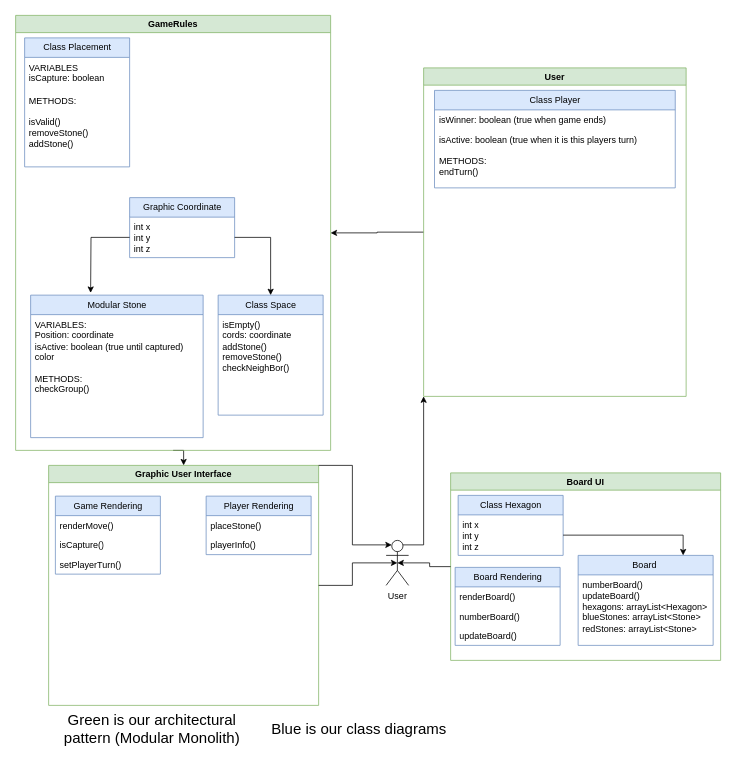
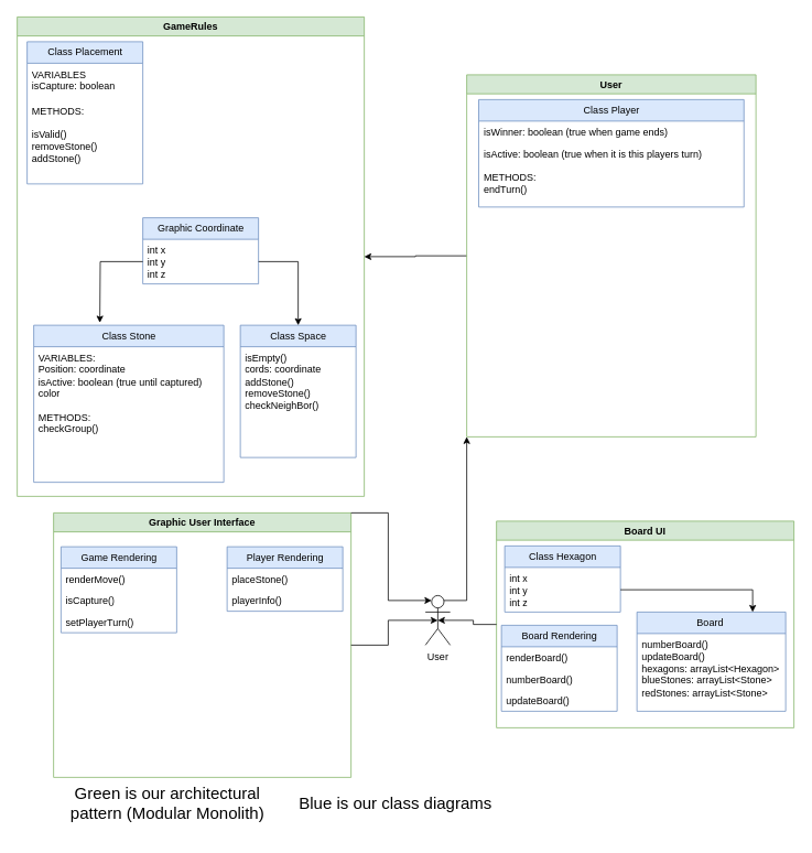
  <mxCell id="0" />
  <mxCell id="1" parent="0" />
- <mxCell id="2" style="edgeStyle=orthogonalEdgeStyle;rounded=0;orthogonalLoop=1;jettySize=auto;html=1;exitX=0.5;exitY=1;exitDx=0;exitDy=0;entryX=0.5;entryY=0;entryDx=0;entryDy=0;" parent="1" source="3" target="33" edge="1"><mxGeometry relative="1" as="geometry" /></mxCell>
  <mxCell id="3" value="GameRules" style="swimlane;startSize=23;fillColor=#d5e8d4;strokeColor=#82b366;" parent="1" vertex="1"><mxGeometry x="20" y="20" width="420" height="580" as="geometry" /></mxCell>
  <mxCell id="4" value="Class Placement" style="swimlane;fontStyle=0;childLayout=stackLayout;horizontal=1;startSize=26;fillColor=#dae8fc;horizontalStack=0;resizeParent=1;resizeParentMax=0;resizeLast=0;collapsible=1;marginBottom=0;html=1;strokeColor=#6c8ebf;" parent="3" vertex="1"><mxGeometry x="12" y="30" width="140" height="172" as="geometry"><mxRectangle x="12" y="30" width="130" height="30" as="alternateBounds" /></mxGeometry></mxCell>
  <mxCell id="5" value="&lt;div&gt;VARIABLES&lt;/div&gt;&lt;div&gt;isCapture: boolean&lt;/div&gt;&lt;div&gt;&lt;br&gt;&lt;/div&gt;" style="text;strokeColor=none;fillColor=none;align=left;verticalAlign=top;spacingLeft=4;spacingRight=4;overflow=hidden;rotatable=0;points=[[0,0.5],[1,0.5]];portConstraint=eastwest;whiteSpace=wrap;html=1;" parent="4" vertex="1"><mxGeometry y="26" width="140" height="44" as="geometry" /></mxCell>
  <mxCell id="6" value="&lt;div&gt;METHODS:&lt;/div&gt;&lt;div&gt;&lt;br&gt;&lt;/div&gt;i&lt;span style=&quot;background-color: transparent; color: light-dark(rgb(0, 0, 0), rgb(255, 255, 255));&quot;&gt;sValid()&lt;/span&gt;&lt;div&gt;removeStone()&lt;/div&gt;&lt;div&gt;addStone()&lt;/div&gt;&lt;div&gt;&lt;br&gt;&lt;div&gt;&lt;div&gt;&lt;div&gt;&lt;br&gt;&lt;/div&gt;&lt;div&gt;&lt;br&gt;&lt;/div&gt;&lt;div&gt;&lt;br&gt;&lt;/div&gt;&lt;/div&gt;&lt;/div&gt;&lt;/div&gt;" style="text;strokeColor=none;fillColor=none;align=left;verticalAlign=top;spacingLeft=4;spacingRight=4;overflow=hidden;rotatable=0;points=[[0,0.5],[1,0.5]];portConstraint=eastwest;whiteSpace=wrap;html=1;" parent="4" vertex="1"><mxGeometry y="70" width="140" height="102" as="geometry" /></mxCell>
  <mxCell id="7" value="" style="edgeStyle=orthogonalEdgeStyle;rounded=0;orthogonalLoop=1;jettySize=auto;html=1;" parent="3" edge="1"><mxGeometry relative="1" as="geometry"><mxPoint x="241" y="60" as="sourcePoint" /><mxPoint x="241" y="60" as="targetPoint" /></mxGeometry></mxCell>
- <mxCell id="8" value="Modular Stone" style="swimlane;fontStyle=0;childLayout=stackLayout;horizontal=1;startSize=26;fillColor=#dae8fc;horizontalStack=0;resizeParent=1;resizeParentMax=0;resizeLast=0;collapsible=1;marginBottom=0;html=1;strokeColor=#6c8ebf;" parent="3" vertex="1"><mxGeometry x="20" y="373" width="230" height="190" as="geometry"><mxRectangle x="12" y="30" width="130" height="30" as="alternateBounds" /></mxGeometry></mxCell>
+ <mxCell id="8" value="Class Stone" style="swimlane;fontStyle=0;childLayout=stackLayout;horizontal=1;startSize=26;fillColor=#dae8fc;horizontalStack=0;resizeParent=1;resizeParentMax=0;resizeLast=0;collapsible=1;marginBottom=0;html=1;strokeColor=#6c8ebf;" parent="3" vertex="1"><mxGeometry x="20" y="373" width="230" height="190" as="geometry"><mxRectangle x="12" y="30" width="130" height="30" as="alternateBounds" /></mxGeometry></mxCell>
  <mxCell id="9" value="&lt;div&gt;VARIABLES:&lt;/div&gt;&lt;div&gt;Position: coordinate&lt;/div&gt;&lt;div&gt;isActive: boolean (true until captured)&lt;/div&gt;&lt;div&gt;color&lt;/div&gt;&lt;div&gt;&lt;br&gt;&lt;/div&gt;&lt;div&gt;METHODS:&lt;/div&gt;&lt;div&gt;checkGroup()&lt;/div&gt;&lt;div&gt;&lt;br&gt;&lt;/div&gt;" style="text;strokeColor=none;fillColor=none;align=left;verticalAlign=top;spacingLeft=4;spacingRight=4;overflow=hidden;rotatable=0;points=[[0,0.5],[1,0.5]];portConstraint=eastwest;whiteSpace=wrap;html=1;" parent="8" vertex="1"><mxGeometry y="26" width="230" height="164" as="geometry" /></mxCell>
  <mxCell id="10" value="Class Space" style="swimlane;fontStyle=0;childLayout=stackLayout;horizontal=1;startSize=26;fillColor=#dae8fc;horizontalStack=0;resizeParent=1;resizeParentMax=0;resizeLast=0;collapsible=1;marginBottom=0;html=1;strokeColor=#6c8ebf;" parent="3" vertex="1"><mxGeometry x="270" y="373" width="140" height="160" as="geometry"><mxRectangle x="12" y="30" width="130" height="30" as="alternateBounds" /></mxGeometry></mxCell>
  <mxCell id="11" value="&lt;div&gt;isEmpty()&lt;/div&gt;cords: coordinate&lt;div&gt;addStone()&lt;/div&gt;&lt;div&gt;removeStone()&lt;/div&gt;&lt;div&gt;checkNeighBor()&lt;/div&gt;" style="text;strokeColor=none;fillColor=none;align=left;verticalAlign=top;spacingLeft=4;spacingRight=4;overflow=hidden;rotatable=0;points=[[0,0.5],[1,0.5]];portConstraint=eastwest;whiteSpace=wrap;html=1;" parent="10" vertex="1"><mxGeometry y="26" width="140" height="134" as="geometry" /></mxCell>
  <mxCell id="12" value="Graphic Coordinate" style="swimlane;fontStyle=0;childLayout=stackLayout;horizontal=1;startSize=26;fillColor=#dae8fc;horizontalStack=0;resizeParent=1;resizeParentMax=0;resizeLast=0;collapsible=1;marginBottom=0;html=1;strokeColor=#6c8ebf;" parent="3" vertex="1"><mxGeometry x="152" y="243" width="140" height="80" as="geometry"><mxRectangle x="12" y="30" width="130" height="30" as="alternateBounds" /></mxGeometry></mxCell>
  <mxCell id="13" style="edgeStyle=orthogonalEdgeStyle;rounded=0;orthogonalLoop=1;jettySize=auto;html=1;" edge="1" parent="12" source="14"><mxGeometry relative="1" as="geometry"><mxPoint x="-52" y="127" as="targetPoint" /></mxGeometry></mxCell>
  <mxCell id="14" value="int x&lt;div&gt;int y&lt;/div&gt;&lt;div&gt;int z&lt;/div&gt;&lt;div&gt;&lt;br&gt;&lt;/div&gt;" style="text;strokeColor=none;fillColor=none;align=left;verticalAlign=top;spacingLeft=4;spacingRight=4;overflow=hidden;rotatable=0;points=[[0,0.5],[1,0.5]];portConstraint=eastwest;whiteSpace=wrap;html=1;" parent="12" vertex="1"><mxGeometry y="26" width="140" height="54" as="geometry" /></mxCell>
  <mxCell id="15" style="edgeStyle=orthogonalEdgeStyle;rounded=0;orthogonalLoop=1;jettySize=auto;html=1;entryX=0.5;entryY=0;entryDx=0;entryDy=0;" edge="1" parent="3" source="14" target="10"><mxGeometry relative="1" as="geometry"><mxPoint x="340" y="296" as="targetPoint" /></mxGeometry></mxCell>
  <mxCell id="16" value="Board UI" style="swimlane;fillColor=#d5e8d4;strokeColor=#82b366;" parent="1" vertex="1"><mxGeometry x="600" y="630" width="360" height="250" as="geometry" /></mxCell>
  <mxCell id="17" value="Class Hexagon" style="swimlane;fontStyle=0;childLayout=stackLayout;horizontal=1;startSize=26;fillColor=#dae8fc;horizontalStack=0;resizeParent=1;resizeParentMax=0;resizeLast=0;collapsible=1;marginBottom=0;html=1;strokeColor=#6c8ebf;" parent="16" vertex="1"><mxGeometry x="10" y="30" width="140" height="80" as="geometry"><mxRectangle x="12" y="30" width="130" height="30" as="alternateBounds" /></mxGeometry></mxCell>
  <mxCell id="18" value="int x&lt;div&gt;int y&lt;/div&gt;&lt;div&gt;int z&lt;/div&gt;" style="text;strokeColor=none;fillColor=none;align=left;verticalAlign=top;spacingLeft=4;spacingRight=4;overflow=hidden;rotatable=0;points=[[0,0.5],[1,0.5]];portConstraint=eastwest;whiteSpace=wrap;html=1;" parent="17" vertex="1"><mxGeometry y="26" width="140" height="54" as="geometry" /></mxCell>
  <mxCell id="19" value="Board Rendering" style="swimlane;fontStyle=0;childLayout=stackLayout;horizontal=1;startSize=26;fillColor=#dae8fc;horizontalStack=0;resizeParent=1;resizeParentMax=0;resizeLast=0;collapsible=1;marginBottom=0;html=1;strokeColor=#6c8ebf;" parent="16" vertex="1"><mxGeometry x="6" y="126" width="140" height="104" as="geometry" /></mxCell>
  <mxCell id="20" value="renderBoard()" style="text;strokeColor=none;fillColor=none;align=left;verticalAlign=top;spacingLeft=4;spacingRight=4;overflow=hidden;rotatable=0;points=[[0,0.5],[1,0.5]];portConstraint=eastwest;whiteSpace=wrap;html=1;" parent="19" vertex="1"><mxGeometry y="26" width="140" height="26" as="geometry" /></mxCell>
  <mxCell id="21" value="numberBoard()" style="text;strokeColor=none;fillColor=none;align=left;verticalAlign=top;spacingLeft=4;spacingRight=4;overflow=hidden;rotatable=0;points=[[0,0.5],[1,0.5]];portConstraint=eastwest;whiteSpace=wrap;html=1;" parent="19" vertex="1"><mxGeometry y="52" width="140" height="26" as="geometry" /></mxCell>
  <mxCell id="22" value="updateBoard()" style="text;strokeColor=none;fillColor=none;align=left;verticalAlign=top;spacingLeft=4;spacingRight=4;overflow=hidden;rotatable=0;points=[[0,0.5],[1,0.5]];portConstraint=eastwest;whiteSpace=wrap;html=1;" parent="19" vertex="1"><mxGeometry y="78" width="140" height="26" as="geometry" /></mxCell>
  <mxCell id="23" value="Board&amp;nbsp;" style="swimlane;fontStyle=0;childLayout=stackLayout;horizontal=1;startSize=26;fillColor=#dae8fc;horizontalStack=0;resizeParent=1;resizeParentMax=0;resizeLast=0;collapsible=1;marginBottom=0;html=1;strokeColor=#6c8ebf;" vertex="1" parent="16"><mxGeometry x="170" y="110" width="180" height="120" as="geometry" /></mxCell>
  <mxCell id="24" value="&lt;div&gt;numberBoard()&lt;/div&gt;updateBoard()&lt;div&gt;hexagons: arrayList&amp;lt;Hexagon&amp;gt;&lt;/div&gt;&lt;div&gt;blueStones: arrayList&amp;lt;Stone&amp;gt;&lt;/div&gt;&lt;div&gt;redStones: arrayList&amp;lt;Stone&amp;gt;&lt;/div&gt;&lt;div&gt;&lt;br&gt;&lt;/div&gt;" style="text;strokeColor=none;fillColor=none;align=left;verticalAlign=top;spacingLeft=4;spacingRight=4;overflow=hidden;rotatable=0;points=[[0,0.5],[1,0.5]];portConstraint=eastwest;whiteSpace=wrap;html=1;" vertex="1" parent="23"><mxGeometry y="26" width="180" height="94" as="geometry" /></mxCell>
  <mxCell id="25" style="edgeStyle=orthogonalEdgeStyle;rounded=0;orthogonalLoop=1;jettySize=auto;html=1;entryX=0.778;entryY=0;entryDx=0;entryDy=0;entryPerimeter=0;" edge="1" parent="16" source="18" target="23"><mxGeometry relative="1" as="geometry"><mxPoint x="250" y="83" as="targetPoint" /></mxGeometry></mxCell>
  <mxCell id="26" style="edgeStyle=orthogonalEdgeStyle;rounded=0;orthogonalLoop=1;jettySize=auto;html=1;exitX=0;exitY=0.5;exitDx=0;exitDy=0;entryX=1;entryY=0.5;entryDx=0;entryDy=0;" parent="1" source="27" target="3" edge="1"><mxGeometry relative="1" as="geometry" /></mxCell>
  <mxCell id="27" value="User" style="swimlane;fillColor=#d5e8d4;strokeColor=#82b366;" parent="1" vertex="1"><mxGeometry x="564" y="90" width="350" height="438" as="geometry" /></mxCell>
  <mxCell id="28" value="Class Player" style="swimlane;fontStyle=0;childLayout=stackLayout;horizontal=1;startSize=26;fillColor=#dae8fc;horizontalStack=0;resizeParent=1;resizeParentMax=0;resizeLast=0;collapsible=1;marginBottom=0;html=1;strokeColor=#6c8ebf;" parent="27" vertex="1"><mxGeometry x="14.5" y="30" width="321" height="130" as="geometry"><mxRectangle x="29" y="-640" width="110" height="30" as="alternateBounds" /></mxGeometry></mxCell>
  <mxCell id="29" value="isWinner: boolean (true when game ends)" style="text;strokeColor=none;fillColor=none;align=left;verticalAlign=top;spacingLeft=4;spacingRight=4;overflow=hidden;rotatable=0;points=[[0,0.5],[1,0.5]];portConstraint=eastwest;whiteSpace=wrap;html=1;" parent="28" vertex="1"><mxGeometry y="26" width="321" height="26" as="geometry" /></mxCell>
  <mxCell id="30" value="isActive: boolean (true when it is this players turn)&lt;div&gt;&lt;br&gt;&lt;/div&gt;&lt;div&gt;METHODS:&lt;/div&gt;&lt;div&gt;endTurn()&lt;/div&gt;&lt;div&gt;&lt;br&gt;&lt;/div&gt;" style="text;strokeColor=none;fillColor=none;align=left;verticalAlign=top;spacingLeft=4;spacingRight=4;overflow=hidden;rotatable=0;points=[[0,0.5],[1,0.5]];portConstraint=eastwest;whiteSpace=wrap;html=1;" parent="28" vertex="1"><mxGeometry y="52" width="321" height="78" as="geometry" /></mxCell>
  <mxCell id="31" style="edgeStyle=orthogonalEdgeStyle;rounded=0;orthogonalLoop=1;jettySize=auto;html=1;exitX=0.75;exitY=0.1;exitDx=0;exitDy=0;exitPerimeter=0;entryX=0;entryY=1;entryDx=0;entryDy=0;" parent="1" source="32" target="27" edge="1"><mxGeometry relative="1" as="geometry" /></mxCell>
  <mxCell id="32" value="User" style="shape=umlActor;verticalLabelPosition=bottom;verticalAlign=top;html=1;outlineConnect=0;" parent="1" vertex="1"><mxGeometry x="514" y="720" width="30" height="60" as="geometry" /></mxCell>
  <mxCell id="33" value="Graphic User Interface" style="swimlane;fillColor=#d5e8d4;strokeColor=#82b366;" parent="1" vertex="1"><mxGeometry x="64" y="620" width="360" height="320" as="geometry" /></mxCell>
  <mxCell id="34" value="Game Rendering" style="swimlane;fontStyle=0;childLayout=stackLayout;horizontal=1;startSize=26;fillColor=#dae8fc;horizontalStack=0;resizeParent=1;resizeParentMax=0;resizeLast=0;collapsible=1;marginBottom=0;html=1;strokeColor=#6c8ebf;" parent="33" vertex="1"><mxGeometry x="9" y="41" width="140" height="104" as="geometry" /></mxCell>
  <mxCell id="35" value="renderMove()" style="text;strokeColor=none;fillColor=none;align=left;verticalAlign=top;spacingLeft=4;spacingRight=4;overflow=hidden;rotatable=0;points=[[0,0.5],[1,0.5]];portConstraint=eastwest;whiteSpace=wrap;html=1;" parent="34" vertex="1"><mxGeometry y="26" width="140" height="26" as="geometry" /></mxCell>
  <mxCell id="36" value="isCapture()" style="text;strokeColor=none;fillColor=none;align=left;verticalAlign=top;spacingLeft=4;spacingRight=4;overflow=hidden;rotatable=0;points=[[0,0.5],[1,0.5]];portConstraint=eastwest;whiteSpace=wrap;html=1;" parent="34" vertex="1"><mxGeometry y="52" width="140" height="26" as="geometry" /></mxCell>
  <mxCell id="37" value="setPlayerTurn()" style="text;strokeColor=none;fillColor=none;align=left;verticalAlign=top;spacingLeft=4;spacingRight=4;overflow=hidden;rotatable=0;points=[[0,0.5],[1,0.5]];portConstraint=eastwest;whiteSpace=wrap;html=1;" parent="34" vertex="1"><mxGeometry y="78" width="140" height="26" as="geometry" /></mxCell>
  <mxCell id="38" value="Player Rendering" style="swimlane;fontStyle=0;childLayout=stackLayout;horizontal=1;startSize=26;fillColor=#dae8fc;horizontalStack=0;resizeParent=1;resizeParentMax=0;resizeLast=0;collapsible=1;marginBottom=0;html=1;strokeColor=#6c8ebf;" parent="33" vertex="1"><mxGeometry x="210" y="41" width="140" height="78" as="geometry" /></mxCell>
  <mxCell id="39" value="placeStone()" style="text;strokeColor=none;fillColor=none;align=left;verticalAlign=top;spacingLeft=4;spacingRight=4;overflow=hidden;rotatable=0;points=[[0,0.5],[1,0.5]];portConstraint=eastwest;whiteSpace=wrap;html=1;" parent="38" vertex="1"><mxGeometry y="26" width="140" height="26" as="geometry" /></mxCell>
  <mxCell id="40" value="playerInfo()" style="text;strokeColor=none;fillColor=none;align=left;verticalAlign=top;spacingLeft=4;spacingRight=4;overflow=hidden;rotatable=0;points=[[0,0.5],[1,0.5]];portConstraint=eastwest;whiteSpace=wrap;html=1;" parent="38" vertex="1"><mxGeometry y="52" width="140" height="26" as="geometry" /></mxCell>
  <mxCell id="41" style="edgeStyle=orthogonalEdgeStyle;rounded=0;orthogonalLoop=1;jettySize=auto;html=1;entryX=0.5;entryY=0.5;entryDx=0;entryDy=0;entryPerimeter=0;" parent="1" source="16" target="32" edge="1"><mxGeometry relative="1" as="geometry" /></mxCell>
  <mxCell id="42" style="edgeStyle=orthogonalEdgeStyle;rounded=0;orthogonalLoop=1;jettySize=auto;html=1;entryX=0.5;entryY=0.5;entryDx=0;entryDy=0;entryPerimeter=0;" parent="1" source="33" target="32" edge="1"><mxGeometry relative="1" as="geometry" /></mxCell>
  <mxCell id="43" style="edgeStyle=orthogonalEdgeStyle;rounded=0;orthogonalLoop=1;jettySize=auto;html=1;exitX=1;exitY=0;exitDx=0;exitDy=0;entryX=0.25;entryY=0.1;entryDx=0;entryDy=0;entryPerimeter=0;" parent="1" source="33" target="32" edge="1"><mxGeometry relative="1" as="geometry"><Array as="points"><mxPoint x="469" y="620" /><mxPoint x="469" y="726" /></Array></mxGeometry></mxCell>
  <mxCell id="44" value="Green is our architectural pattern (Modular Monolith)" style="text;html=1;align=center;verticalAlign=middle;whiteSpace=wrap;rounded=0;fontSize=20;" parent="1" vertex="1"><mxGeometry x="64" y="930" width="276" height="80" as="geometry" /></mxCell>
  <mxCell id="45" value="Blue is our class diagrams" style="text;html=1;align=center;verticalAlign=middle;whiteSpace=wrap;rounded=0;fontSize=20;" parent="1" vertex="1"><mxGeometry x="340" y="930" width="276" height="80" as="geometry" /></mxCell>
